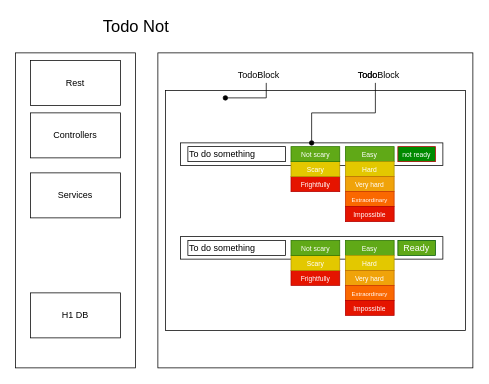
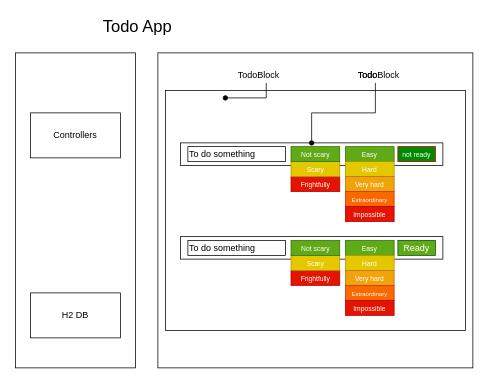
  <mxCell id="0" />
  <mxCell id="1" parent="0" />
  <mxCell id="2" value="" style="rounded=0;whiteSpace=wrap;html=1;fillColor=none;" vertex="1" parent="1"><mxGeometry x="210" y="70" width="420" height="420" as="geometry" /></mxCell>
  <mxCell id="3" value="" style="rounded=0;whiteSpace=wrap;html=1;fillColor=none;" vertex="1" parent="1"><mxGeometry x="220" y="120" width="400" height="320" as="geometry" /></mxCell>
  <mxCell id="4" value="" style="rounded=0;whiteSpace=wrap;html=1;fillColor=none;" vertex="1" parent="1"><mxGeometry x="240" y="190" width="350" height="30" as="geometry" /></mxCell>
  <mxCell id="5" value="&lt;font style=&quot;font-size: 9px&quot;&gt;Easy&lt;/font&gt;" style="rounded=0;whiteSpace=wrap;html=1;fillColor=#60a917;strokeColor=#2D7600;fontColor=#ffffff;" vertex="1" parent="1"><mxGeometry x="460" y="195" width="65" height="20" as="geometry" /></mxCell>
  <mxCell id="6" value="" style="rounded=0;whiteSpace=wrap;html=1;fillColor=none;" vertex="1" parent="1"><mxGeometry x="20" y="70" width="160" height="420" as="geometry" /></mxCell>
- <mxCell id="7" value="&lt;div style=&quot;font-size: 22px&quot;&gt;Todo Not&lt;/div&gt;&lt;div&gt;&lt;br&gt;&lt;/div&gt;" style="text;html=1;resizable=0;points=[];autosize=1;align=left;verticalAlign=top;spacingTop=-4;" vertex="1" parent="1"><mxGeometry x="135" y="20" width="120" height="30" as="geometry" /></mxCell>
+ <mxCell id="7" value="&lt;div style=&quot;font-size: 22px&quot;&gt;Todo App&lt;/div&gt;&lt;div&gt;&lt;br&gt;&lt;/div&gt;" style="text;html=1;resizable=0;points=[];autosize=1;align=left;verticalAlign=top;spacingTop=-4;" vertex="1" parent="1"><mxGeometry x="135" y="20" width="120" height="30" as="geometry" /></mxCell>
  <mxCell id="8" value="Controllers" style="rounded=0;whiteSpace=wrap;html=1;fillColor=none;" vertex="1" parent="1"><mxGeometry x="40" y="150" width="120" height="60" as="geometry" /></mxCell>
- <mxCell id="9" value="&lt;div&gt;Services&lt;/div&gt;" style="rounded=0;whiteSpace=wrap;html=1;fillColor=none;" vertex="1" parent="1"><mxGeometry x="40" y="230" width="120" height="60" as="geometry" /></mxCell>
- <mxCell id="10" value="H1 DB" style="rounded=0;whiteSpace=wrap;html=1;fillColor=none;" vertex="1" parent="1"><mxGeometry x="40" y="390" width="120" height="60" as="geometry" /></mxCell>
- <mxCell id="11" value="Rest" style="rounded=0;whiteSpace=wrap;html=1;fillColor=none;" vertex="1" parent="1"><mxGeometry x="40" y="80" width="120" height="60" as="geometry" /></mxCell>
+ <mxCell id="10" value="H2 DB" style="rounded=0;whiteSpace=wrap;html=1;fillColor=none;" vertex="1" parent="1"><mxGeometry x="40" y="390" width="120" height="60" as="geometry" /></mxCell>
  <mxCell id="12" value="" style="edgeStyle=orthogonalEdgeStyle;rounded=0;orthogonalLoop=1;jettySize=auto;html=1;entryX=0.2;entryY=0.031;entryDx=0;entryDy=0;entryPerimeter=0;endArrow=oval;endFill=1;" edge="1" parent="1" source="13" target="3"><mxGeometry relative="1" as="geometry" /></mxCell>
  <mxCell id="13" value="TodoBlock" style="text;html=1;resizable=0;points=[];autosize=1;align=left;verticalAlign=top;spacingTop=-4;" vertex="1" parent="1"><mxGeometry x="314.5" y="90" width="80" height="20" as="geometry" /></mxCell>
  <mxCell id="14" value="TodoBlock" style="text;html=1;resizable=0;points=[];autosize=1;align=left;verticalAlign=top;spacingTop=-4;" vertex="1" parent="1"><mxGeometry x="474.5" y="90" width="80" height="20" as="geometry" /></mxCell>
  <mxCell id="15" value="" style="edgeStyle=orthogonalEdgeStyle;rounded=0;orthogonalLoop=1;jettySize=auto;html=1;endArrow=oval;endFill=1;" edge="1" parent="1" source="16" target="4"><mxGeometry relative="1" as="geometry" /></mxCell>
  <mxCell id="16" value="Todo" style="text;html=1;resizable=0;points=[];autosize=1;align=left;verticalAlign=top;spacingTop=-4;" vertex="1" parent="1"><mxGeometry x="475" y="90" width="50" height="20" as="geometry" /></mxCell>
  <mxCell id="17" value="&lt;font style=&quot;font-size: 9px&quot;&gt;not ready&lt;br&gt;&lt;/font&gt;" style="rounded=0;whiteSpace=wrap;html=1;fillColor=#008a00;strokeColor=#B20000;fontColor=#ffffff;" vertex="1" parent="1"><mxGeometry x="530" y="195" width="50" height="20" as="geometry" /></mxCell>
  <mxCell id="18" value="&lt;font style=&quot;font-size: 9px&quot;&gt;Hard&lt;/font&gt;" style="rounded=0;whiteSpace=wrap;html=1;fillColor=#e3c800;strokeColor=#B09500;fontColor=#ffffff;" vertex="1" parent="1"><mxGeometry x="460" y="215" width="65" height="20" as="geometry" /></mxCell>
  <mxCell id="19" value="&lt;font style=&quot;font-size: 9px&quot;&gt;Very hard&lt;/font&gt;" style="rounded=0;whiteSpace=wrap;html=1;fillColor=#f0a30a;strokeColor=#BD7000;fontColor=#ffffff;" vertex="1" parent="1"><mxGeometry x="460" y="235" width="65" height="20" as="geometry" /></mxCell>
  <mxCell id="20" value="&lt;font style=&quot;font-size: 8px&quot;&gt;Extraordinary&lt;/font&gt;" style="rounded=0;whiteSpace=wrap;html=1;fillColor=#fa6800;strokeColor=#C73500;fontColor=#ffffff;" vertex="1" parent="1"><mxGeometry x="460" y="255" width="65" height="20" as="geometry" /></mxCell>
  <mxCell id="21" value="&lt;font style=&quot;font-size: 9px&quot;&gt;Impossible&lt;/font&gt;" style="rounded=0;whiteSpace=wrap;html=1;fillColor=#e51400;strokeColor=#B20000;fontColor=#ffffff;" vertex="1" parent="1"><mxGeometry x="460" y="275" width="65" height="20" as="geometry" /></mxCell>
  <mxCell id="22" value="&lt;font style=&quot;font-size: 9px&quot;&gt;Frightfully&lt;/font&gt;" style="rounded=0;whiteSpace=wrap;html=1;fillColor=#e51400;strokeColor=#B20000;fontColor=#ffffff;" vertex="1" parent="1"><mxGeometry x="387.5" y="235" width="65" height="20" as="geometry" /></mxCell>
  <mxCell id="23" value="&lt;font style=&quot;font-size: 9px&quot;&gt;Scary&lt;/font&gt;" style="rounded=0;whiteSpace=wrap;html=1;fillColor=#e3c800;strokeColor=#B09500;fontColor=#ffffff;" vertex="1" parent="1"><mxGeometry x="387.5" y="215" width="65" height="20" as="geometry" /></mxCell>
  <mxCell id="24" value="&lt;font style=&quot;font-size: 9px&quot;&gt;Not scary&lt;/font&gt;" style="rounded=0;whiteSpace=wrap;html=1;fillColor=#60a917;strokeColor=#2D7600;fontColor=#ffffff;" vertex="1" parent="1"><mxGeometry x="387.5" y="195" width="65" height="20" as="geometry" /></mxCell>
  <mxCell id="25" value="&lt;div align=&quot;left&quot;&gt;To do something&lt;br&gt;&lt;/div&gt;" style="rounded=0;whiteSpace=wrap;html=1;fillColor=none;align=left;" vertex="1" parent="1"><mxGeometry x="250" y="195" width="130" height="20" as="geometry" /></mxCell>
  <mxCell id="26" value="" style="rounded=0;whiteSpace=wrap;html=1;fillColor=none;" vertex="1" parent="1"><mxGeometry x="240" y="315" width="350" height="30" as="geometry" /></mxCell>
  <mxCell id="27" value="&lt;font style=&quot;font-size: 9px&quot;&gt;Easy&lt;/font&gt;" style="rounded=0;whiteSpace=wrap;html=1;fillColor=#60a917;strokeColor=#2D7600;fontColor=#ffffff;" vertex="1" parent="1"><mxGeometry x="460" y="320" width="65" height="20" as="geometry" /></mxCell>
  <mxCell id="28" value="Ready" style="rounded=0;whiteSpace=wrap;html=1;fillColor=#60a917;strokeColor=#005700;fontColor=#ffffff;" vertex="1" parent="1"><mxGeometry x="530" y="320" width="50" height="20" as="geometry" /></mxCell>
  <mxCell id="29" value="&lt;font style=&quot;font-size: 9px&quot;&gt;Hard&lt;/font&gt;" style="rounded=0;whiteSpace=wrap;html=1;fillColor=#e3c800;strokeColor=#B09500;fontColor=#ffffff;" vertex="1" parent="1"><mxGeometry x="460" y="340" width="65" height="20" as="geometry" /></mxCell>
  <mxCell id="30" value="&lt;font style=&quot;font-size: 9px&quot;&gt;Very hard&lt;/font&gt;" style="rounded=0;whiteSpace=wrap;html=1;fillColor=#f0a30a;strokeColor=#BD7000;fontColor=#ffffff;" vertex="1" parent="1"><mxGeometry x="460" y="360" width="65" height="20" as="geometry" /></mxCell>
  <mxCell id="31" value="&lt;font style=&quot;font-size: 8px&quot;&gt;Extraordinary&lt;/font&gt;" style="rounded=0;whiteSpace=wrap;html=1;fillColor=#fa6800;strokeColor=#C73500;fontColor=#ffffff;" vertex="1" parent="1"><mxGeometry x="460" y="380" width="65" height="20" as="geometry" /></mxCell>
  <mxCell id="32" value="&lt;font style=&quot;font-size: 9px&quot;&gt;Impossible&lt;/font&gt;" style="rounded=0;whiteSpace=wrap;html=1;fillColor=#e51400;strokeColor=#B20000;fontColor=#ffffff;" vertex="1" parent="1"><mxGeometry x="460" y="400" width="65" height="20" as="geometry" /></mxCell>
  <mxCell id="33" value="&lt;font style=&quot;font-size: 9px&quot;&gt;Frightfully&lt;/font&gt;" style="rounded=0;whiteSpace=wrap;html=1;fillColor=#e51400;strokeColor=#B20000;fontColor=#ffffff;" vertex="1" parent="1"><mxGeometry x="387.5" y="360" width="65" height="20" as="geometry" /></mxCell>
  <mxCell id="34" value="&lt;font style=&quot;font-size: 9px&quot;&gt;Scary&lt;/font&gt;" style="rounded=0;whiteSpace=wrap;html=1;fillColor=#e3c800;strokeColor=#B09500;fontColor=#ffffff;" vertex="1" parent="1"><mxGeometry x="387.5" y="340" width="65" height="20" as="geometry" /></mxCell>
  <mxCell id="35" value="&lt;font style=&quot;font-size: 9px&quot;&gt;Not scary&lt;/font&gt;" style="rounded=0;whiteSpace=wrap;html=1;fillColor=#60a917;strokeColor=#2D7600;fontColor=#ffffff;" vertex="1" parent="1"><mxGeometry x="387.5" y="320" width="65" height="20" as="geometry" /></mxCell>
  <mxCell id="36" value="&lt;div align=&quot;left&quot;&gt;To do something&lt;br&gt;&lt;/div&gt;" style="rounded=0;whiteSpace=wrap;html=1;fillColor=none;align=left;" vertex="1" parent="1"><mxGeometry x="250" y="320" width="130" height="20" as="geometry" /></mxCell>
